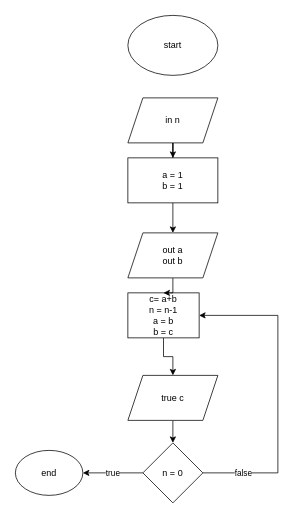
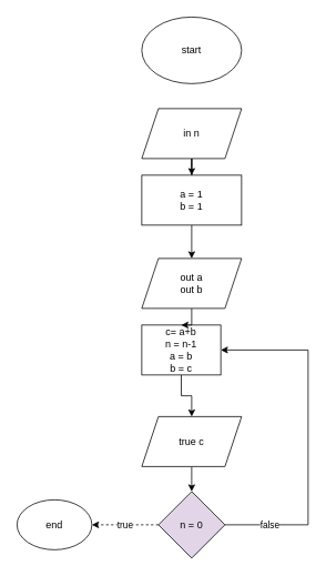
  <mxCell id="0" />
  <mxCell id="1" parent="0" />
  <mxCell id="2" value="start" style="ellipse;whiteSpace=wrap;html=1;" vertex="1" parent="1"><mxGeometry x="170" y="20" width="120" height="80" as="geometry" /></mxCell>
  <mxCell id="3" style="edgeStyle=orthogonalEdgeStyle;rounded=0;orthogonalLoop=1;jettySize=auto;html=1;exitX=0.5;exitY=1;exitDx=0;exitDy=0;" edge="1" parent="1" source="4" target="6"><mxGeometry relative="1" as="geometry" /></mxCell>
  <mxCell id="4" value="in n" style="shape=parallelogram;perimeter=parallelogramPerimeter;whiteSpace=wrap;html=1;fixedSize=1;" vertex="1" parent="1"><mxGeometry x="170" y="130" width="120" height="60" as="geometry" /></mxCell>
  <mxCell id="5" style="edgeStyle=orthogonalEdgeStyle;rounded=0;orthogonalLoop=1;jettySize=auto;html=1;exitX=0.5;exitY=1;exitDx=0;exitDy=0;entryX=0.5;entryY=0;entryDx=0;entryDy=0;" edge="1" parent="1" source="6" target="10"><mxGeometry relative="1" as="geometry" /></mxCell>
  <mxCell id="6" value="a = 1&lt;br&gt;b = 1" style="rounded=0;whiteSpace=wrap;html=1;" vertex="1" parent="1"><mxGeometry x="170" y="210" width="120" height="60" as="geometry" /></mxCell>
  <mxCell id="7" style="edgeStyle=orthogonalEdgeStyle;rounded=0;orthogonalLoop=1;jettySize=auto;html=1;exitX=0.5;exitY=1;exitDx=0;exitDy=0;entryX=0.5;entryY=0;entryDx=0;entryDy=0;" edge="1" parent="1" source="8" target="17"><mxGeometry relative="1" as="geometry"><mxPoint x="230" y="480" as="targetPoint" /></mxGeometry></mxCell>
  <mxCell id="8" value="c= a+b&lt;br&gt;n = n-1&lt;br&gt;a = b&lt;br&gt;b = c" style="rounded=0;whiteSpace=wrap;html=1;" vertex="1" parent="1"><mxGeometry x="170" y="390" width="95" height="60" as="geometry" /></mxCell>
  <mxCell id="9" style="edgeStyle=orthogonalEdgeStyle;rounded=0;orthogonalLoop=1;jettySize=auto;html=1;exitX=0.5;exitY=1;exitDx=0;exitDy=0;" edge="1" parent="1" source="10" target="8"><mxGeometry relative="1" as="geometry" /></mxCell>
  <mxCell id="10" value="out a&lt;br&gt;out b" style="shape=parallelogram;perimeter=parallelogramPerimeter;whiteSpace=wrap;html=1;fixedSize=1;" vertex="1" parent="1"><mxGeometry x="170" y="310" width="120" height="60" as="geometry" /></mxCell>
- <mxCell id="11" value="true" style="edgeStyle=orthogonalEdgeStyle;rounded=0;orthogonalLoop=1;jettySize=auto;html=1;exitX=0;exitY=0.5;exitDx=0;exitDy=0;" edge="1" parent="1" source="14" target="15"><mxGeometry relative="1" as="geometry" /></mxCell>
+ <mxCell id="11" value="true" style="edgeStyle=orthogonalEdgeStyle;rounded=0;orthogonalLoop=1;jettySize=auto;html=1;exitX=0;exitY=0.5;exitDx=0;exitDy=0;dashed=1;" edge="1" parent="1" source="14" target="15"><mxGeometry relative="1" as="geometry" /></mxCell>
  <mxCell id="12" style="edgeStyle=orthogonalEdgeStyle;rounded=0;orthogonalLoop=1;jettySize=auto;html=1;exitX=1;exitY=0.5;exitDx=0;exitDy=0;entryX=1;entryY=0.5;entryDx=0;entryDy=0;" edge="1" parent="1" source="14" target="8"><mxGeometry relative="1" as="geometry"><Array as="points"><mxPoint x="370" y="630" /><mxPoint x="370" y="420" /></Array></mxGeometry></mxCell>
  <mxCell id="13" value="false" style="edgeLabel;html=1;align=center;verticalAlign=middle;resizable=0;points=[];" vertex="1" connectable="0" parent="12"><mxGeometry x="-0.809" y="2" relative="1" as="geometry"><mxPoint x="13" y="2" as="offset" /></mxGeometry></mxCell>
- <mxCell id="14" value="n = 0" style="rhombus;whiteSpace=wrap;html=1;" vertex="1" parent="1"><mxGeometry x="190" y="590" width="80" height="80" as="geometry" /></mxCell>
+ <mxCell id="14" value="n = 0" style="rhombus;whiteSpace=wrap;html=1;fillColor=#e1d5e7;" vertex="1" parent="1"><mxGeometry x="190" y="590" width="80" height="80" as="geometry" /></mxCell>
  <mxCell id="15" value="end" style="ellipse;whiteSpace=wrap;html=1;" vertex="1" parent="1"><mxGeometry x="20" y="600" width="90" height="60" as="geometry" /></mxCell>
  <mxCell id="16" style="edgeStyle=orthogonalEdgeStyle;rounded=0;orthogonalLoop=1;jettySize=auto;html=1;exitX=0.5;exitY=1;exitDx=0;exitDy=0;entryX=0.5;entryY=0;entryDx=0;entryDy=0;" edge="1" parent="1" source="17" target="14"><mxGeometry relative="1" as="geometry" /></mxCell>
  <mxCell id="17" value="true c" style="shape=parallelogram;perimeter=parallelogramPerimeter;whiteSpace=wrap;html=1;fixedSize=1;" vertex="1" parent="1"><mxGeometry x="170" y="500" width="120" height="60" as="geometry" /></mxCell>
